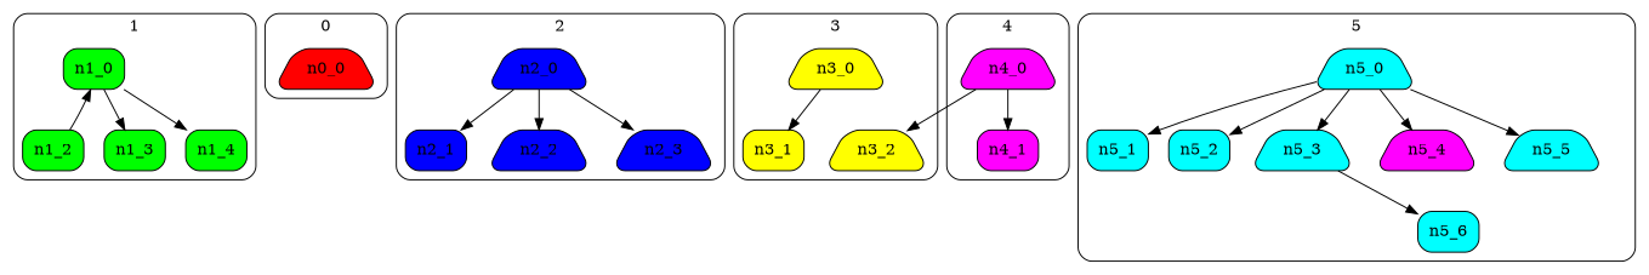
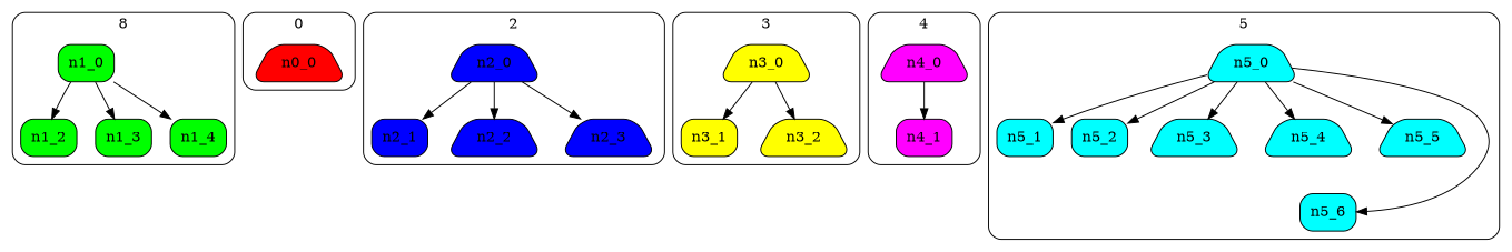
  digraph {
    compund=true
    rankdir=TB
    node [fillcolor="#00ffff" shape=trapezium style="rounded,filled"]
    n1_0 [fillcolor="#00ff00" shape=box]
    n1_2 [fillcolor="#00ff00" shape=box]
    n1_3 [fillcolor="#00ff00" shape=box]
    n1_4 [fillcolor="#00ff00" shape=box]
    n0_0 [fillcolor="#ff0000"]
    n2_0 [fillcolor="#0000ff"]
    n2_1 [fillcolor="#0000ff" shape=box]
    n2_2 [fillcolor="#0000ff"]
    n2_3 [fillcolor="#0000ff"]
    n3_0 [fillcolor="#ffff00"]
    n3_1 [fillcolor="#ffff00" shape=box]
    n3_2 [fillcolor="#ffff00"]
    n4_0 [fillcolor="#ff00ff"]
    n4_1 [fillcolor="#ff00ff" shape=box]
    n5_0
    n5_1 [shape=box]
    n5_2 [shape=box]
    n5_3
-   n5_4 [fillcolor="#ff00ff"]
+   n5_4
    n5_5
    n5_6 [shape=box]
    subgraph cluster_1 {
-     label=1
+     label=8
      style=rounded
      n1_0
      n1_2
      n1_3
      n1_4
    }
    subgraph cluster_2 {
      label=0
      style=rounded
      n0_0
    }
    subgraph cluster_3 {
      label=2
      style=rounded
      n2_0
      n2_1
      n2_2
      n2_3
    }
    subgraph cluster_4 {
      label=3
      style=rounded
      n3_0
      n3_1
      n3_2
    }
    subgraph cluster_5 {
      label=4
      style=rounded
      n4_0
      n4_1
    }
    subgraph cluster_6 {
      label=5
      style=rounded
      n5_0
      n5_1
      n5_2
      n5_3
      n5_4
      n5_5
      n5_6
    }
-   n1_2 -> n1_0
+   n1_0 -> n1_2
    n1_0 -> n1_3
    n1_0 -> n1_4
    n2_0 -> n2_1
    n2_0 -> n2_2
    n2_0 -> n2_3
    n3_0 -> n3_1
-   n4_0 -> n3_2
+   n3_0 -> n3_2
    n4_0 -> n4_1
    n5_0 -> n5_1
    n5_0 -> n5_2
    n5_0 -> n5_3
    n5_0 -> n5_4
    n5_0 -> n5_5
-   n5_3 -> n5_6
+   n5_0 -> n5_6
  }
